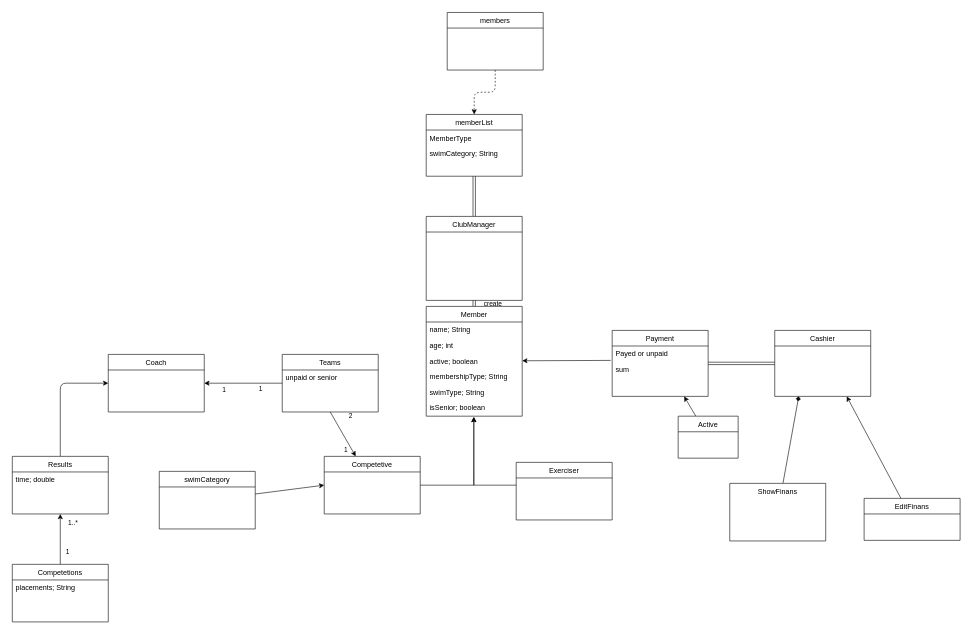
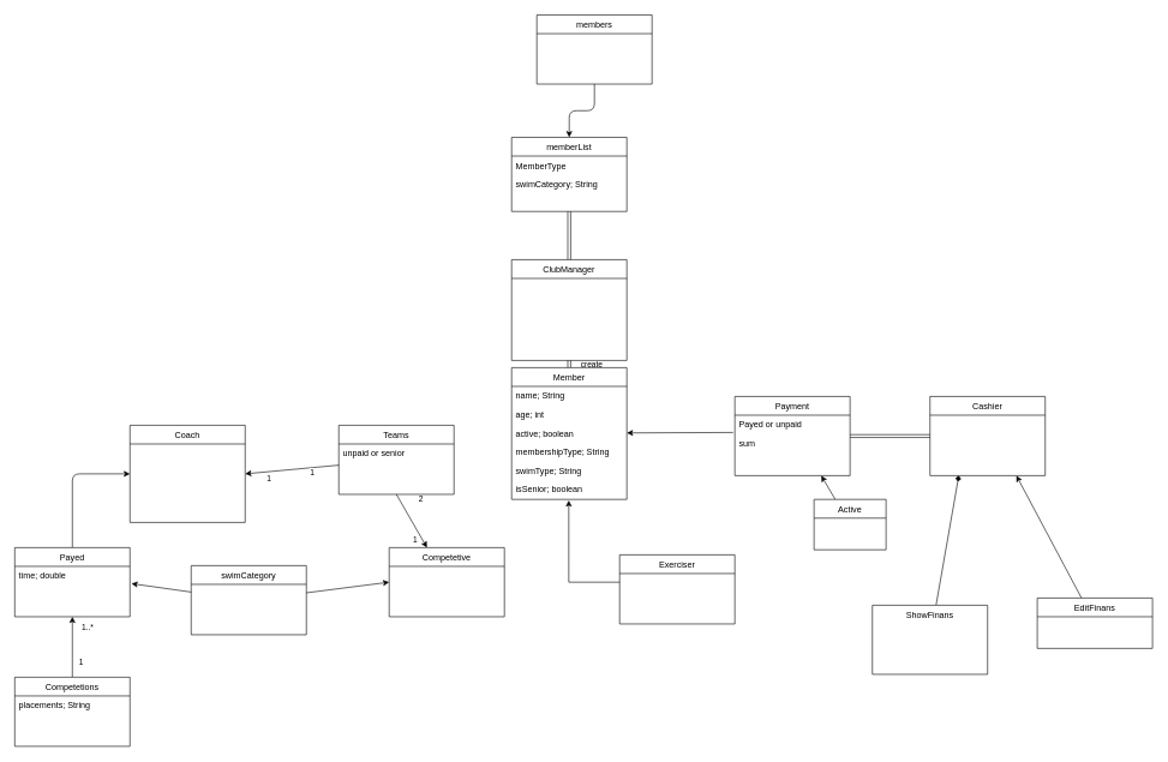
  <mxCell id="0" />
  <mxCell id="1" parent="0" />
  <mxCell id="2" style="edgeStyle=none;shape=link;rounded=1;orthogonalLoop=1;jettySize=auto;html=1;entryX=0.5;entryY=1;entryDx=0;entryDy=0;" edge="1" parent="1" source="4" target="12"><mxGeometry relative="1" as="geometry" /></mxCell>
  <mxCell id="3" value="create" style="edgeLabel;html=1;align=center;verticalAlign=middle;resizable=0;points=[];" vertex="1" connectable="0" parent="2"><mxGeometry x="0.164" y="1" relative="1" as="geometry"><mxPoint x="31" y="1" as="offset" /></mxGeometry></mxCell>
  <mxCell id="4" value="Member" style="swimlane;fontStyle=0;align=center;verticalAlign=top;childLayout=stackLayout;horizontal=1;startSize=26;horizontalStack=0;resizeParent=1;resizeLast=0;collapsible=1;marginBottom=0;rounded=0;shadow=0;strokeWidth=1;" parent="1" vertex="1"><mxGeometry x="710" y="510" width="160" height="183" as="geometry"><mxRectangle x="70" y="280" width="160" height="26" as="alternateBounds" /></mxGeometry></mxCell>
  <mxCell id="5" value="name; String" style="text;align=left;verticalAlign=top;spacingLeft=4;spacingRight=4;overflow=hidden;rotatable=0;points=[[0,0.5],[1,0.5]];portConstraint=eastwest;" parent="4" vertex="1"><mxGeometry y="26" width="160" height="26" as="geometry" /></mxCell>
  <mxCell id="6" value="age; int" style="text;align=left;verticalAlign=top;spacingLeft=4;spacingRight=4;overflow=hidden;rotatable=0;points=[[0,0.5],[1,0.5]];portConstraint=eastwest;" vertex="1" parent="4"><mxGeometry y="52" width="160" height="26" as="geometry" /></mxCell>
  <mxCell id="7" value="active; boolean" style="text;align=left;verticalAlign=top;spacingLeft=4;spacingRight=4;overflow=hidden;rotatable=0;points=[[0,0.5],[1,0.5]];portConstraint=eastwest;" vertex="1" parent="4"><mxGeometry y="78" width="160" height="26" as="geometry" /></mxCell>
  <mxCell id="8" value="membershipType; String" style="text;align=left;verticalAlign=top;spacingLeft=4;spacingRight=4;overflow=hidden;rotatable=0;points=[[0,0.5],[1,0.5]];portConstraint=eastwest;" vertex="1" parent="4"><mxGeometry y="104" width="160" height="26" as="geometry" /></mxCell>
  <mxCell id="9" value="swimType; String" style="text;align=left;verticalAlign=top;spacingLeft=4;spacingRight=4;overflow=hidden;rotatable=0;points=[[0,0.5],[1,0.5]];portConstraint=eastwest;" vertex="1" parent="4"><mxGeometry y="130" width="160" height="26" as="geometry" /></mxCell>
  <mxCell id="10" value="isSenior; boolean" style="text;align=left;verticalAlign=top;spacingLeft=4;spacingRight=4;overflow=hidden;rotatable=0;points=[[0,0.5],[1,0.5]];portConstraint=eastwest;" vertex="1" parent="4"><mxGeometry y="156" width="160" height="26" as="geometry" /></mxCell>
  <mxCell id="11" style="edgeStyle=none;shape=link;rounded=1;orthogonalLoop=1;jettySize=auto;html=1;entryX=0.5;entryY=1;entryDx=0;entryDy=0;" edge="1" parent="1" source="12" target="26"><mxGeometry relative="1" as="geometry" /></mxCell>
  <mxCell id="12" value="ClubManager" style="swimlane;fontStyle=0;align=center;verticalAlign=top;childLayout=stackLayout;horizontal=1;startSize=26;horizontalStack=0;resizeParent=1;resizeLast=0;collapsible=1;marginBottom=0;rounded=0;shadow=0;strokeWidth=1;" vertex="1" parent="1"><mxGeometry x="710" y="360" width="160" height="140" as="geometry"><mxRectangle x="320" y="-900" width="160" height="26" as="alternateBounds" /></mxGeometry></mxCell>
- <mxCell id="13" value="Coach" style="swimlane;fontStyle=0;align=center;verticalAlign=top;childLayout=stackLayout;horizontal=1;startSize=26;horizontalStack=0;resizeParent=1;resizeLast=0;collapsible=1;marginBottom=0;rounded=0;shadow=0;strokeWidth=1;" vertex="1" parent="1"><mxGeometry x="180" y="590" width="160" height="96" as="geometry"><mxRectangle x="80" y="-900" width="160" height="26" as="alternateBounds" /></mxGeometry></mxCell>
+ <mxCell id="13" value="Coach" style="swimlane;fontStyle=0;align=center;verticalAlign=top;childLayout=stackLayout;horizontal=1;startSize=26;horizontalStack=0;resizeParent=1;resizeLast=0;collapsible=1;marginBottom=0;rounded=0;shadow=0;strokeWidth=1;" vertex="1" parent="1"><mxGeometry x="180" y="590" width="160" height="135" as="geometry"><mxRectangle x="80" y="-900" width="160" height="26" as="alternateBounds" /></mxGeometry></mxCell>
  <mxCell id="14" value="Cashier" style="swimlane;fontStyle=0;align=center;verticalAlign=top;childLayout=stackLayout;horizontal=1;startSize=26;horizontalStack=0;resizeParent=1;resizeLast=0;collapsible=1;marginBottom=0;rounded=0;shadow=0;strokeWidth=1;" vertex="1" parent="1"><mxGeometry x="1291" y="550" width="160" height="110" as="geometry"><mxRectangle x="560" y="-900" width="160" height="26" as="alternateBounds" /></mxGeometry></mxCell>
  <mxCell id="15" style="edgeStyle=none;rounded=1;orthogonalLoop=1;jettySize=auto;html=1;exitX=0.5;exitY=1;exitDx=0;exitDy=0;" edge="1" parent="1" source="49" target="19"><mxGeometry relative="1" as="geometry" /></mxCell>
  <mxCell id="16" value="2" style="edgeLabel;html=1;align=center;verticalAlign=middle;resizable=0;points=[];" vertex="1" connectable="0" parent="15"><mxGeometry x="-0.737" relative="1" as="geometry"><mxPoint x="28" y="-4" as="offset" /></mxGeometry></mxCell>
  <mxCell id="17" value="1" style="edgeLabel;html=1;align=center;verticalAlign=middle;resizable=0;points=[];" vertex="1" connectable="0" parent="15"><mxGeometry x="0.742" y="4" relative="1" as="geometry"><mxPoint x="-15" as="offset" /></mxGeometry></mxCell>
- <mxCell id="18" style="edgeStyle=orthogonalEdgeStyle;rounded=0;orthogonalLoop=1;jettySize=auto;html=1;entryX=0.496;entryY=1.09;entryDx=0;entryDy=0;entryPerimeter=0;" edge="1" parent="1" source="19" target="10"><mxGeometry relative="1" as="geometry"><mxPoint x="790" y="740" as="targetPoint" /><Array as="points"><mxPoint x="789" y="808" /></Array></mxGeometry></mxCell>
  <mxCell id="19" value="Competetive" style="swimlane;fontStyle=0;align=center;verticalAlign=top;childLayout=stackLayout;horizontal=1;startSize=26;horizontalStack=0;resizeParent=1;resizeLast=0;collapsible=1;marginBottom=0;rounded=0;shadow=0;strokeWidth=1;" vertex="1" parent="1"><mxGeometry x="540" y="760" width="160" height="96" as="geometry"><mxRectangle x="80" y="-900" width="160" height="26" as="alternateBounds" /></mxGeometry></mxCell>
  <mxCell id="20" style="edgeStyle=orthogonalEdgeStyle;rounded=0;orthogonalLoop=1;jettySize=auto;html=1;entryX=0.496;entryY=1.09;entryDx=0;entryDy=0;entryPerimeter=0;" edge="1" parent="1" source="21" target="10"><mxGeometry relative="1" as="geometry"><mxPoint x="790" y="808" as="targetPoint" /><Array as="points"><mxPoint x="790" y="808" /></Array></mxGeometry></mxCell>
  <mxCell id="21" value="Exerciser" style="swimlane;fontStyle=0;align=center;verticalAlign=top;childLayout=stackLayout;horizontal=1;startSize=26;horizontalStack=0;resizeParent=1;resizeLast=0;collapsible=1;marginBottom=0;rounded=0;shadow=0;strokeWidth=1;" vertex="1" parent="1"><mxGeometry x="860" y="770" width="160" height="96" as="geometry"><mxRectangle x="80" y="-900" width="160" height="26" as="alternateBounds" /></mxGeometry></mxCell>
  <mxCell id="22" style="edgeStyle=none;rounded=1;orthogonalLoop=1;jettySize=auto;html=1;entryX=0;entryY=0.5;entryDx=0;entryDy=0;shape=link;" edge="1" parent="1" source="23" target="14"><mxGeometry relative="1" as="geometry" /></mxCell>
  <mxCell id="23" value="Payment" style="swimlane;fontStyle=0;align=center;verticalAlign=top;childLayout=stackLayout;horizontal=1;startSize=26;horizontalStack=0;resizeParent=1;resizeLast=0;collapsible=1;marginBottom=0;rounded=0;shadow=0;strokeWidth=1;" vertex="1" parent="1"><mxGeometry x="1020" y="550" width="160" height="110" as="geometry"><mxRectangle x="70" y="280" width="160" height="26" as="alternateBounds" /></mxGeometry></mxCell>
  <mxCell id="24" value="Payed or unpaid" style="text;align=left;verticalAlign=top;spacingLeft=4;spacingRight=4;overflow=hidden;rotatable=0;points=[[0,0.5],[1,0.5]];portConstraint=eastwest;" vertex="1" parent="23"><mxGeometry y="26" width="160" height="26" as="geometry" /></mxCell>
  <mxCell id="25" value="sum" style="text;align=left;verticalAlign=top;spacingLeft=4;spacingRight=4;overflow=hidden;rotatable=0;points=[[0,0.5],[1,0.5]];portConstraint=eastwest;" vertex="1" parent="23"><mxGeometry y="52" width="160" height="26" as="geometry" /></mxCell>
  <mxCell id="26" value="memberList" style="swimlane;fontStyle=0;align=center;verticalAlign=top;childLayout=stackLayout;horizontal=1;startSize=26;horizontalStack=0;resizeParent=1;resizeLast=0;collapsible=1;marginBottom=0;rounded=0;shadow=0;strokeWidth=1;" vertex="1" parent="1"><mxGeometry x="710" y="190" width="160" height="103" as="geometry"><mxRectangle x="70" y="280" width="160" height="26" as="alternateBounds" /></mxGeometry></mxCell>
  <mxCell id="27" value="MemberType" style="text;align=left;verticalAlign=top;spacingLeft=4;spacingRight=4;overflow=hidden;rotatable=0;points=[[0,0.5],[1,0.5]];portConstraint=eastwest;" vertex="1" parent="26"><mxGeometry y="26" width="160" height="26" as="geometry" /></mxCell>
  <mxCell id="28" value="swimCategory; String" style="text;align=left;verticalAlign=top;spacingLeft=4;spacingRight=4;overflow=hidden;rotatable=0;points=[[0,0.5],[1,0.5]];portConstraint=eastwest;" vertex="1" parent="26"><mxGeometry y="52" width="160" height="26" as="geometry" /></mxCell>
  <mxCell id="29" style="edgeStyle=none;rounded=1;orthogonalLoop=1;jettySize=auto;html=1;entryX=0.25;entryY=1;entryDx=0;entryDy=0;endArrow=diamond;" edge="1" parent="1" source="30" target="14"><mxGeometry relative="1" as="geometry" /></mxCell>
- <mxCell id="30" value="ShowFinans" style="swimlane;fontStyle=0;align=center;verticalAlign=top;childLayout=stackLayout;horizontal=1;startSize=26;horizontalStack=0;resizeParent=1;resizeLast=0;collapsible=1;marginBottom=0;rounded=0;shadow=0;strokeWidth=1;strokeColor=default;swimlaneLine=0;" vertex="1" parent="1"><mxGeometry x="1216" y="805" width="160" height="96" as="geometry"><mxRectangle x="80" y="-900" width="160" height="26" as="alternateBounds" /></mxGeometry></mxCell>
+ <mxCell id="30" value="ShowFinans" style="swimlane;fontStyle=0;align=center;verticalAlign=top;childLayout=stackLayout;horizontal=1;startSize=26;horizontalStack=0;resizeParent=1;resizeLast=0;collapsible=1;marginBottom=0;rounded=0;shadow=0;strokeWidth=1;strokeColor=default;swimlaneLine=0;" vertex="1" parent="1"><mxGeometry x="1211" y="840" width="160" height="96" as="geometry"><mxRectangle x="80" y="-900" width="160" height="26" as="alternateBounds" /></mxGeometry></mxCell>
  <mxCell id="31" style="edgeStyle=none;rounded=1;orthogonalLoop=1;jettySize=auto;html=1;entryX=0.75;entryY=1;entryDx=0;entryDy=0;" edge="1" parent="1" source="32" target="14"><mxGeometry relative="1" as="geometry" /></mxCell>
  <mxCell id="32" value="EditFinans" style="swimlane;fontStyle=0;align=center;verticalAlign=top;childLayout=stackLayout;horizontal=1;startSize=26;horizontalStack=0;resizeParent=1;resizeLast=0;collapsible=1;marginBottom=0;rounded=0;shadow=0;strokeWidth=1;" vertex="1" parent="1"><mxGeometry x="1440" y="830" width="160" height="70" as="geometry"><mxRectangle x="80" y="-900" width="160" height="26" as="alternateBounds" /></mxGeometry></mxCell>
  <mxCell id="33" style="edgeStyle=orthogonalEdgeStyle;rounded=1;orthogonalLoop=1;jettySize=auto;html=1;entryX=0;entryY=0.5;entryDx=0;entryDy=0;" edge="1" parent="1" source="34" target="13"><mxGeometry relative="1" as="geometry" /></mxCell>
- <mxCell id="34" value="Results" style="swimlane;fontStyle=0;align=center;verticalAlign=top;childLayout=stackLayout;horizontal=1;startSize=26;horizontalStack=0;resizeParent=1;resizeLast=0;collapsible=1;marginBottom=0;rounded=0;shadow=0;strokeWidth=1;" vertex="1" parent="1"><mxGeometry x="20" y="760" width="160" height="96" as="geometry"><mxRectangle x="80" y="-900" width="160" height="26" as="alternateBounds" /></mxGeometry></mxCell>
+ <mxCell id="34" value="Payed" style="swimlane;fontStyle=0;align=center;verticalAlign=top;childLayout=stackLayout;horizontal=1;startSize=26;horizontalStack=0;resizeParent=1;resizeLast=0;collapsible=1;marginBottom=0;rounded=0;shadow=0;strokeWidth=1;" vertex="1" parent="1"><mxGeometry x="20" y="760" width="160" height="96" as="geometry"><mxRectangle x="80" y="-900" width="160" height="26" as="alternateBounds" /></mxGeometry></mxCell>
  <mxCell id="35" value="time; double" style="text;align=left;verticalAlign=top;spacingLeft=4;spacingRight=4;overflow=hidden;rotatable=0;points=[[0,0.5],[1,0.5]];portConstraint=eastwest;" vertex="1" parent="34"><mxGeometry y="26" width="160" height="26" as="geometry" /></mxCell>
  <mxCell id="36" style="edgeStyle=none;rounded=1;orthogonalLoop=1;jettySize=auto;html=1;entryX=0;entryY=0.5;entryDx=0;entryDy=0;" edge="1" parent="1" source="38" target="19"><mxGeometry relative="1" as="geometry" /></mxCell>
+ <mxCell id="37" style="rounded=1;orthogonalLoop=1;jettySize=auto;html=1;entryX=1.013;entryY=0.923;entryDx=0;entryDy=0;entryPerimeter=0;" edge="1" parent="1" source="38" target="35"><mxGeometry relative="1" as="geometry" /></mxCell>
  <mxCell id="38" value="swimCategory" style="swimlane;fontStyle=0;align=center;verticalAlign=top;childLayout=stackLayout;horizontal=1;startSize=26;horizontalStack=0;resizeParent=1;resizeLast=0;collapsible=1;marginBottom=0;rounded=0;shadow=0;strokeWidth=1;" vertex="1" parent="1"><mxGeometry x="265" y="785" width="160" height="96" as="geometry"><mxRectangle x="80" y="-900" width="160" height="26" as="alternateBounds" /></mxGeometry></mxCell>
- <mxCell id="39" style="edgeStyle=orthogonalEdgeStyle;rounded=1;orthogonalLoop=1;jettySize=auto;html=1;entryX=0.5;entryY=0;entryDx=0;entryDy=0;dashed=1;" edge="1" parent="1" source="40" target="26"><mxGeometry relative="1" as="geometry" /></mxCell>
+ <mxCell id="39" style="edgeStyle=orthogonalEdgeStyle;rounded=1;orthogonalLoop=1;jettySize=auto;html=1;entryX=0.5;entryY=0;entryDx=0;entryDy=0;" edge="1" parent="1" source="40" target="26"><mxGeometry relative="1" as="geometry" /></mxCell>
  <mxCell id="40" value="members" style="swimlane;fontStyle=0;align=center;verticalAlign=top;childLayout=stackLayout;horizontal=1;startSize=26;horizontalStack=0;resizeParent=1;resizeLast=0;collapsible=1;marginBottom=0;rounded=0;shadow=0;strokeWidth=1;" vertex="1" parent="1"><mxGeometry x="745" y="20" width="160" height="96" as="geometry"><mxRectangle x="320" y="-900" width="160" height="26" as="alternateBounds" /></mxGeometry></mxCell>
  <mxCell id="41" style="edgeStyle=none;rounded=1;orthogonalLoop=1;jettySize=auto;html=1;entryX=0.5;entryY=1;entryDx=0;entryDy=0;" edge="1" parent="1" source="44" target="34"><mxGeometry relative="1" as="geometry" /></mxCell>
  <mxCell id="42" value="1" style="edgeLabel;html=1;align=center;verticalAlign=middle;resizable=0;points=[];" vertex="1" connectable="0" parent="41"><mxGeometry x="-0.644" y="1" relative="1" as="geometry"><mxPoint x="12" y="-6" as="offset" /></mxGeometry></mxCell>
  <mxCell id="43" value="1..*" style="edgeLabel;html=1;align=center;verticalAlign=middle;resizable=0;points=[];" vertex="1" connectable="0" parent="41"><mxGeometry x="0.754" y="-3" relative="1" as="geometry"><mxPoint x="17" y="4" as="offset" /></mxGeometry></mxCell>
  <mxCell id="44" value="Competetions" style="swimlane;fontStyle=0;align=center;verticalAlign=top;childLayout=stackLayout;horizontal=1;startSize=26;horizontalStack=0;resizeParent=1;resizeLast=0;collapsible=1;marginBottom=0;rounded=0;shadow=0;strokeWidth=1;" vertex="1" parent="1"><mxGeometry x="20" y="940" width="160" height="96" as="geometry"><mxRectangle x="80" y="-900" width="160" height="26" as="alternateBounds" /></mxGeometry></mxCell>
  <mxCell id="45" value="placements; String" style="text;align=left;verticalAlign=top;spacingLeft=4;spacingRight=4;overflow=hidden;rotatable=0;points=[[0,0.5],[1,0.5]];portConstraint=eastwest;" vertex="1" parent="44"><mxGeometry y="26" width="160" height="26" as="geometry" /></mxCell>
  <mxCell id="46" style="edgeStyle=none;rounded=1;orthogonalLoop=1;jettySize=auto;html=1;entryX=1;entryY=0.5;entryDx=0;entryDy=0;" edge="1" parent="1" source="49" target="13"><mxGeometry relative="1" as="geometry"><mxPoint x="390" y="628" as="targetPoint" /></mxGeometry></mxCell>
  <mxCell id="47" value="1" style="edgeLabel;html=1;align=center;verticalAlign=middle;resizable=0;points=[];" vertex="1" connectable="0" parent="46"><mxGeometry x="0.551" y="-1" relative="1" as="geometry"><mxPoint x="3" y="11" as="offset" /></mxGeometry></mxCell>
  <mxCell id="48" value="1" style="edgeLabel;html=1;align=center;verticalAlign=middle;resizable=0;points=[];" vertex="1" connectable="0" parent="46"><mxGeometry x="-0.591" y="-2" relative="1" as="geometry"><mxPoint x="-10" y="10" as="offset" /></mxGeometry></mxCell>
  <mxCell id="49" value="Teams" style="swimlane;fontStyle=0;align=center;verticalAlign=top;childLayout=stackLayout;horizontal=1;startSize=26;horizontalStack=0;resizeParent=1;resizeLast=0;collapsible=1;marginBottom=0;rounded=0;shadow=0;strokeWidth=1;" vertex="1" parent="1"><mxGeometry x="470" y="590" width="160" height="96" as="geometry"><mxRectangle x="80" y="-900" width="160" height="26" as="alternateBounds" /></mxGeometry></mxCell>
  <mxCell id="50" value="unpaid or senior" style="text;align=left;verticalAlign=top;spacingLeft=4;spacingRight=4;overflow=hidden;rotatable=0;points=[[0,0.5],[1,0.5]];portConstraint=eastwest;" vertex="1" parent="49"><mxGeometry y="26" width="160" height="26" as="geometry" /></mxCell>
  <mxCell id="51" style="edgeStyle=none;shape=link;rounded=1;orthogonalLoop=1;jettySize=auto;html=1;exitX=0.25;exitY=0;exitDx=0;exitDy=0;" edge="1" parent="1" source="13" target="13"><mxGeometry relative="1" as="geometry" /></mxCell>
  <mxCell id="52" style="edgeStyle=none;rounded=1;orthogonalLoop=1;jettySize=auto;html=1;exitX=0.75;exitY=0;exitDx=0;exitDy=0;" edge="1" parent="1" source="49" target="49"><mxGeometry relative="1" as="geometry" /></mxCell>
  <mxCell id="53" style="edgeStyle=none;rounded=1;orthogonalLoop=1;jettySize=auto;html=1;exitX=-0.015;exitY=-0.077;exitDx=0;exitDy=0;exitPerimeter=0;" edge="1" parent="1" source="25" target="7"><mxGeometry relative="1" as="geometry" /></mxCell>
  <mxCell id="54" style="edgeStyle=none;rounded=1;orthogonalLoop=1;jettySize=auto;html=1;entryX=0.75;entryY=1;entryDx=0;entryDy=0;" edge="1" parent="1" source="55" target="23"><mxGeometry relative="1" as="geometry" /></mxCell>
  <mxCell id="55" value="Active" style="swimlane;fontStyle=0;align=center;verticalAlign=top;childLayout=stackLayout;horizontal=1;startSize=26;horizontalStack=0;resizeParent=1;resizeLast=0;collapsible=1;marginBottom=0;rounded=0;shadow=0;strokeWidth=1;" vertex="1" parent="1"><mxGeometry x="1130" y="693" width="100" height="70" as="geometry"><mxRectangle x="80" y="-900" width="160" height="26" as="alternateBounds" /></mxGeometry></mxCell>
